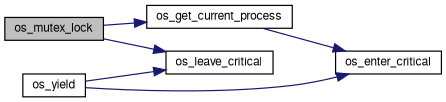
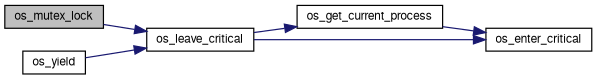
  digraph {
    rankdir=LR
    node [color=black fillcolor=white fontname=FreeSans fontsize=10 shape=record style=filled]
    edge [color=midnightblue fontname=FreeSans fontsize=10 labelfontname=FreeSans labelfontsize=10 style=solid]
    n1 [fillcolor=grey75 fontcolor=black height=0.2 label=os_mutex_lock width=0.4]
    n2 [height=0.2 label=os_get_current_process width=0.4]
    n3 [height=0.2 label=os_leave_critical width=0.4]
    n4 [height=0.2 label=os_enter_critical width=0.4]
    n5 [height=0.2 label=os_yield width=0.4]
-   n1 -> n2
+   n3 -> n2
    n1 -> n3
    n2 -> n4
    n5 -> n3
-   n5 -> n4
+   n3 -> n4
  }
